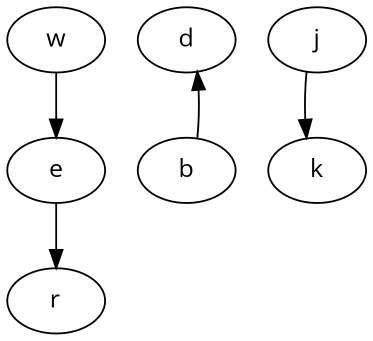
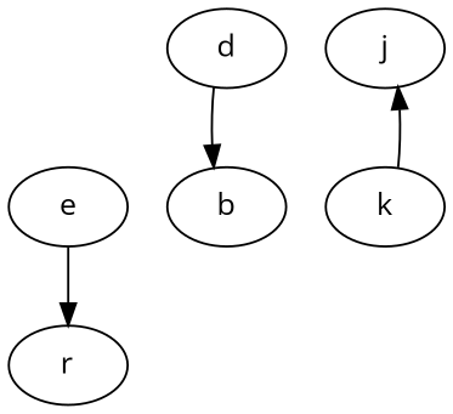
  digraph {
    fontname="Open Sans"
    node [fontname="Open Sans"]
    edge [fontname="Open Sans"]
-   w
    e
    r
    d
    b
    j
    k
-   w -> e
    e -> r
-   b -> d
-   j -> k
+   d -> b
+   k -> j
  }
